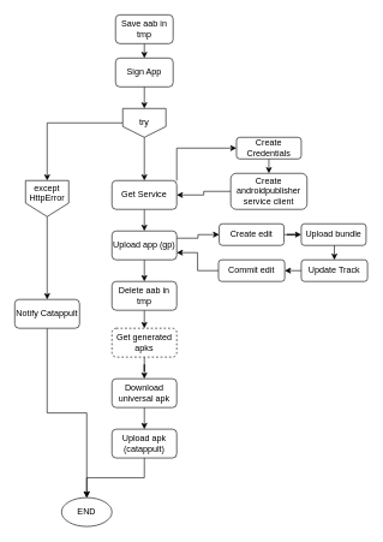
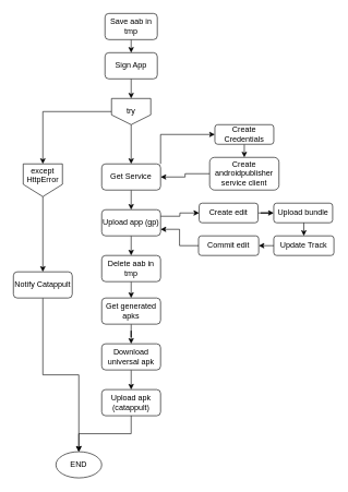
  <mxCell id="0" />
  <mxCell id="1" parent="0" />
  <mxCell id="2" style="edgeStyle=orthogonalEdgeStyle;rounded=0;orthogonalLoop=1;jettySize=auto;html=1;exitX=0.5;exitY=1;exitDx=0;exitDy=0;entryX=0.5;entryY=0;entryDx=0;entryDy=0;" edge="1" parent="1" source="3" target="6"><mxGeometry relative="1" as="geometry" /></mxCell>
  <mxCell id="3" value="Sign App" style="rounded=1;whiteSpace=wrap;html=1;fontSize=12;glass=0;strokeWidth=1;shadow=0;" parent="1" vertex="1"><mxGeometry x="160" y="80" width="80" height="40" as="geometry" /></mxCell>
  <mxCell id="4" style="edgeStyle=orthogonalEdgeStyle;rounded=0;orthogonalLoop=1;jettySize=auto;html=1;exitX=0.5;exitY=1;exitDx=0;exitDy=0;entryX=0.5;entryY=0;entryDx=0;entryDy=0;" edge="1" parent="1" source="6" target="9"><mxGeometry relative="1" as="geometry" /></mxCell>
  <mxCell id="5" style="edgeStyle=orthogonalEdgeStyle;rounded=0;orthogonalLoop=1;jettySize=auto;html=1;exitX=0;exitY=0.5;exitDx=0;exitDy=0;entryX=0.5;entryY=0;entryDx=0;entryDy=0;" edge="1" parent="1" source="6" target="37"><mxGeometry relative="1" as="geometry" /></mxCell>
  <mxCell id="6" value="try" style="shape=offPageConnector;whiteSpace=wrap;html=1;" vertex="1" parent="1"><mxGeometry x="170" y="150" width="60" height="40" as="geometry" /></mxCell>
  <mxCell id="7" style="edgeStyle=orthogonalEdgeStyle;rounded=0;orthogonalLoop=1;jettySize=auto;html=1;exitX=0.5;exitY=1;exitDx=0;exitDy=0;entryX=0.5;entryY=0;entryDx=0;entryDy=0;" edge="1" parent="1" source="9" target="12"><mxGeometry relative="1" as="geometry" /></mxCell>
  <mxCell id="8" style="edgeStyle=orthogonalEdgeStyle;rounded=0;orthogonalLoop=1;jettySize=auto;html=1;exitX=1;exitY=0;exitDx=0;exitDy=0;entryX=0;entryY=0.5;entryDx=0;entryDy=0;" edge="1" parent="1" source="9" target="20"><mxGeometry relative="1" as="geometry" /></mxCell>
  <mxCell id="9" value="Get Service" style="rounded=1;whiteSpace=wrap;html=1;" vertex="1" parent="1"><mxGeometry x="155" y="250" width="90" height="40" as="geometry" /></mxCell>
  <mxCell id="10" style="edgeStyle=orthogonalEdgeStyle;rounded=0;orthogonalLoop=1;jettySize=auto;html=1;exitX=0.5;exitY=1;exitDx=0;exitDy=0;entryX=0.5;entryY=0;entryDx=0;entryDy=0;" edge="1" parent="1" source="12" target="26"><mxGeometry relative="1" as="geometry" /></mxCell>
  <mxCell id="11" style="edgeStyle=orthogonalEdgeStyle;rounded=0;orthogonalLoop=1;jettySize=auto;html=1;exitX=1;exitY=0.25;exitDx=0;exitDy=0;entryX=0;entryY=0.5;entryDx=0;entryDy=0;" edge="1" parent="1" source="12" target="28"><mxGeometry relative="1" as="geometry" /></mxCell>
  <mxCell id="12" value="Upload app (gp)" style="rounded=1;whiteSpace=wrap;html=1;" vertex="1" parent="1"><mxGeometry x="155" y="320" width="90" height="40" as="geometry" /></mxCell>
  <mxCell id="13" value="" style="edgeStyle=orthogonalEdgeStyle;rounded=0;orthogonalLoop=1;jettySize=auto;html=1;" edge="1" parent="1" source="14" target="16"><mxGeometry relative="1" as="geometry" /></mxCell>
- <mxCell id="14" value="Get generated apks" style="rounded=1;whiteSpace=wrap;html=1;dashed=1;" vertex="1" parent="1"><mxGeometry x="155" y="455" width="90" height="40" as="geometry" /></mxCell>
+ <mxCell id="14" value="Get generated apks" style="rounded=1;whiteSpace=wrap;html=1;" vertex="1" parent="1"><mxGeometry x="155" y="455" width="90" height="40" as="geometry" /></mxCell>
  <mxCell id="15" style="edgeStyle=orthogonalEdgeStyle;rounded=0;orthogonalLoop=1;jettySize=auto;html=1;exitX=0.5;exitY=1;exitDx=0;exitDy=0;entryX=0.5;entryY=0;entryDx=0;entryDy=0;" edge="1" parent="1" source="16" target="18"><mxGeometry relative="1" as="geometry" /></mxCell>
  <mxCell id="16" value="Download universal apk" style="rounded=1;whiteSpace=wrap;html=1;" vertex="1" parent="1"><mxGeometry x="155" y="525" width="90" height="40" as="geometry" /></mxCell>
  <mxCell id="17" style="edgeStyle=orthogonalEdgeStyle;rounded=0;orthogonalLoop=1;jettySize=auto;html=1;exitX=0.5;exitY=1;exitDx=0;exitDy=0;entryX=0.5;entryY=0;entryDx=0;entryDy=0;" edge="1" parent="1" source="18" target="35"><mxGeometry relative="1" as="geometry" /></mxCell>
  <mxCell id="18" value="Upload apk (catappult)" style="rounded=1;whiteSpace=wrap;html=1;" vertex="1" parent="1"><mxGeometry x="155" y="595" width="90" height="40" as="geometry" /></mxCell>
  <mxCell id="19" style="edgeStyle=orthogonalEdgeStyle;rounded=0;orthogonalLoop=1;jettySize=auto;html=1;exitX=0.5;exitY=1;exitDx=0;exitDy=0;entryX=0.5;entryY=0;entryDx=0;entryDy=0;" edge="1" parent="1" source="20" target="22"><mxGeometry relative="1" as="geometry" /></mxCell>
  <mxCell id="20" value="Create Credentials" style="rounded=1;whiteSpace=wrap;html=1;" vertex="1" parent="1"><mxGeometry x="328" y="190" width="90" height="30" as="geometry" /></mxCell>
  <mxCell id="21" style="edgeStyle=orthogonalEdgeStyle;rounded=0;orthogonalLoop=1;jettySize=auto;html=1;exitX=0;exitY=0.5;exitDx=0;exitDy=0;entryX=1;entryY=0.5;entryDx=0;entryDy=0;" edge="1" parent="1" source="22" target="9"><mxGeometry relative="1" as="geometry" /></mxCell>
  <mxCell id="22" value="Create androidpublisher service client" style="rounded=1;whiteSpace=wrap;html=1;" vertex="1" parent="1"><mxGeometry x="320" y="240" width="106" height="50" as="geometry" /></mxCell>
  <mxCell id="23" style="edgeStyle=orthogonalEdgeStyle;rounded=0;orthogonalLoop=1;jettySize=auto;html=1;exitX=0.5;exitY=1;exitDx=0;exitDy=0;entryX=0.5;entryY=0;entryDx=0;entryDy=0;" edge="1" parent="1" source="24" target="3"><mxGeometry relative="1" as="geometry" /></mxCell>
  <mxCell id="24" value="Save aab in tmp" style="rounded=1;whiteSpace=wrap;html=1;fontSize=12;glass=0;strokeWidth=1;shadow=0;" vertex="1" parent="1"><mxGeometry x="160" y="20" width="80" height="40" as="geometry" /></mxCell>
  <mxCell id="25" style="edgeStyle=orthogonalEdgeStyle;rounded=0;orthogonalLoop=1;jettySize=auto;html=1;exitX=0.5;exitY=1;exitDx=0;exitDy=0;entryX=0.5;entryY=0;entryDx=0;entryDy=0;" edge="1" parent="1" source="26" target="14"><mxGeometry relative="1" as="geometry" /></mxCell>
  <mxCell id="26" value="Delete aab in tmp" style="rounded=1;whiteSpace=wrap;html=1;" vertex="1" parent="1"><mxGeometry x="155" y="390" width="90" height="40" as="geometry" /></mxCell>
  <mxCell id="27" style="edgeStyle=orthogonalEdgeStyle;rounded=0;orthogonalLoop=1;jettySize=auto;html=1;exitX=1;exitY=0.5;exitDx=0;exitDy=0;" edge="1" parent="1" source="28" target="30"><mxGeometry relative="1" as="geometry" /></mxCell>
  <mxCell id="28" value="Create edit" style="rounded=1;whiteSpace=wrap;html=1;" vertex="1" parent="1"><mxGeometry x="304" y="310" width="90" height="30" as="geometry" /></mxCell>
  <mxCell id="29" style="edgeStyle=orthogonalEdgeStyle;rounded=0;orthogonalLoop=1;jettySize=auto;html=1;exitX=0.5;exitY=1;exitDx=0;exitDy=0;entryX=0.5;entryY=0;entryDx=0;entryDy=0;" edge="1" parent="1" source="30" target="32"><mxGeometry relative="1" as="geometry" /></mxCell>
  <mxCell id="30" value="Upload bundle" style="rounded=1;whiteSpace=wrap;html=1;" vertex="1" parent="1"><mxGeometry x="418" y="310" width="90" height="30" as="geometry" /></mxCell>
  <mxCell id="31" style="edgeStyle=orthogonalEdgeStyle;rounded=0;orthogonalLoop=1;jettySize=auto;html=1;exitX=0;exitY=0.5;exitDx=0;exitDy=0;entryX=1;entryY=0.5;entryDx=0;entryDy=0;" edge="1" parent="1" source="32" target="34"><mxGeometry relative="1" as="geometry" /></mxCell>
  <mxCell id="32" value="Update Track" style="rounded=1;whiteSpace=wrap;html=1;" vertex="1" parent="1"><mxGeometry x="418" y="360" width="92" height="30" as="geometry" /></mxCell>
  <mxCell id="33" style="edgeStyle=orthogonalEdgeStyle;rounded=0;orthogonalLoop=1;jettySize=auto;html=1;exitX=0;exitY=0.5;exitDx=0;exitDy=0;entryX=1;entryY=0.75;entryDx=0;entryDy=0;" edge="1" parent="1" source="34" target="12"><mxGeometry relative="1" as="geometry" /></mxCell>
  <mxCell id="34" value="Commit edit" style="rounded=1;whiteSpace=wrap;html=1;" vertex="1" parent="1"><mxGeometry x="303" y="360" width="92" height="30" as="geometry" /></mxCell>
  <mxCell id="35" value="END" style="ellipse;whiteSpace=wrap;html=1;" vertex="1" parent="1"><mxGeometry x="85" y="690" width="70" height="40" as="geometry" /></mxCell>
  <mxCell id="36" style="edgeStyle=orthogonalEdgeStyle;rounded=0;orthogonalLoop=1;jettySize=auto;html=1;exitX=0.5;exitY=1;exitDx=0;exitDy=0;" edge="1" parent="1" source="37" target="39"><mxGeometry relative="1" as="geometry" /></mxCell>
  <mxCell id="37" value="&lt;div&gt;except HttpError&lt;/div&gt;&lt;div&gt;&lt;br&gt;&lt;/div&gt;" style="shape=offPageConnector;whiteSpace=wrap;html=1;" vertex="1" parent="1"><mxGeometry x="35" y="250" width="60" height="50" as="geometry" /></mxCell>
  <mxCell id="38" style="edgeStyle=orthogonalEdgeStyle;rounded=0;orthogonalLoop=1;jettySize=auto;html=1;exitX=0.5;exitY=1;exitDx=0;exitDy=0;entryX=0.5;entryY=0;entryDx=0;entryDy=0;" edge="1" parent="1" source="39" target="35"><mxGeometry relative="1" as="geometry" /></mxCell>
  <mxCell id="39" value="Notify Catappult" style="rounded=1;whiteSpace=wrap;html=1;" vertex="1" parent="1"><mxGeometry x="20" y="415" width="90" height="40" as="geometry" /></mxCell>
